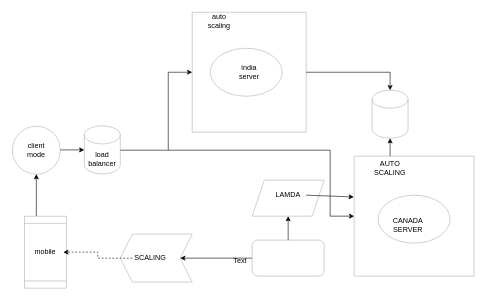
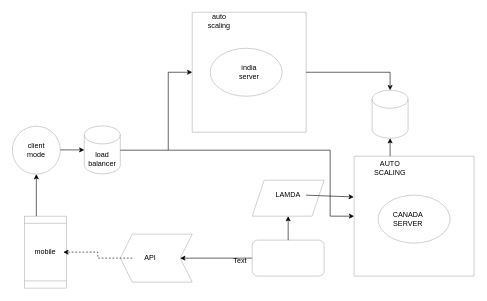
  <mxCell id="0" />
  <mxCell id="1" parent="0" />
  <mxCell id="2" value="" style="ellipse;whiteSpace=wrap;html=1;aspect=fixed;strokeColor=#B3B3B3;" vertex="1" parent="1"><mxGeometry x="20" y="210" width="80" height="80" as="geometry" /></mxCell>
  <mxCell id="3" value="client mode" style="text;html=1;strokeColor=none;fillColor=none;align=center;verticalAlign=middle;whiteSpace=wrap;rounded=0;" vertex="1" parent="1"><mxGeometry x="30" y="235" width="60" height="30" as="geometry" /></mxCell>
  <mxCell id="4" value="" style="endArrow=classic;html=1;rounded=0;" edge="1" parent="1" target="5"><mxGeometry width="50" height="50" relative="1" as="geometry"><mxPoint x="100" y="249.5" as="sourcePoint" /><mxPoint x="170" y="249.5" as="targetPoint" /><Array as="points" /></mxGeometry></mxCell>
  <mxCell id="5" value="" style="shape=cylinder3;whiteSpace=wrap;html=1;boundedLbl=1;backgroundOutline=1;size=15;strokeColor=#B3B3B3;" vertex="1" parent="1"><mxGeometry x="140" y="209.5" width="60" height="80" as="geometry" /></mxCell>
  <mxCell id="6" value="load balancer" style="text;html=1;strokeColor=none;fillColor=none;align=center;verticalAlign=middle;whiteSpace=wrap;rounded=0;" vertex="1" parent="1"><mxGeometry x="140" y="250" width="60" height="30" as="geometry" /></mxCell>
  <mxCell id="7" value="" style="endArrow=none;html=1;rounded=0;" edge="1" parent="1"><mxGeometry width="50" height="50" relative="1" as="geometry"><mxPoint x="200" y="250" as="sourcePoint" /><mxPoint x="280" y="250" as="targetPoint" /><Array as="points"><mxPoint x="200" y="250" /></Array></mxGeometry></mxCell>
  <mxCell id="8" value="" style="endArrow=none;html=1;rounded=0;" edge="1" parent="1"><mxGeometry width="50" height="50" relative="1" as="geometry"><mxPoint x="280" y="250" as="sourcePoint" /><mxPoint x="280" y="120" as="targetPoint" /></mxGeometry></mxCell>
  <mxCell id="9" value="" style="endArrow=classic;html=1;rounded=0;" edge="1" parent="1" target="10"><mxGeometry width="50" height="50" relative="1" as="geometry"><mxPoint x="280" y="120" as="sourcePoint" /><mxPoint x="360" y="120" as="targetPoint" /></mxGeometry></mxCell>
  <mxCell id="10" value="" style="swimlane;startSize=0;strokeColor=#B3B3B3;" vertex="1" parent="1"><mxGeometry x="320" y="20" width="190" height="200" as="geometry" /></mxCell>
  <mxCell id="11" value="auto scaling" style="text;html=1;strokeColor=none;fillColor=none;align=center;verticalAlign=middle;whiteSpace=wrap;rounded=0;" vertex="1" parent="10"><mxGeometry x="15" width="60" height="30" as="geometry" /></mxCell>
  <mxCell id="12" value="" style="ellipse;whiteSpace=wrap;html=1;strokeColor=#B3B3B3;" vertex="1" parent="10"><mxGeometry x="30" y="60" width="120" height="80" as="geometry" /></mxCell>
  <mxCell id="13" value="india server" style="text;html=1;strokeColor=none;fillColor=none;align=center;verticalAlign=middle;whiteSpace=wrap;rounded=0;" vertex="1" parent="10"><mxGeometry x="65" y="85" width="60" height="30" as="geometry" /></mxCell>
  <mxCell id="14" value="" style="endArrow=none;html=1;rounded=0;entryX=1;entryY=0.5;entryDx=0;entryDy=0;" edge="1" parent="1" target="10"><mxGeometry width="50" height="50" relative="1" as="geometry"><mxPoint x="650" y="120" as="sourcePoint" /><mxPoint x="420" y="220" as="targetPoint" /></mxGeometry></mxCell>
  <mxCell id="15" value="" style="endArrow=classic;html=1;rounded=0;" edge="1" parent="1" target="16"><mxGeometry width="50" height="50" relative="1" as="geometry"><mxPoint x="650" y="120" as="sourcePoint" /><mxPoint x="650" y="190" as="targetPoint" /></mxGeometry></mxCell>
  <mxCell id="16" value="" style="shape=cylinder3;whiteSpace=wrap;html=1;boundedLbl=1;backgroundOutline=1;size=15;strokeColor=#B3B3B3;" vertex="1" parent="1"><mxGeometry x="620" y="150" width="60" height="80" as="geometry" /></mxCell>
  <mxCell id="17" value="" style="shape=process;whiteSpace=wrap;html=1;backgroundOutline=1;strokeColor=#B3B3B3;direction=south;" vertex="1" parent="1"><mxGeometry x="40" y="360" width="70" height="120" as="geometry" /></mxCell>
  <mxCell id="18" value="mobile" style="text;html=1;strokeColor=none;fillColor=none;align=center;verticalAlign=middle;whiteSpace=wrap;rounded=0;" vertex="1" parent="1"><mxGeometry x="45" y="405" width="60" height="30" as="geometry" /></mxCell>
  <mxCell id="19" value="" style="endArrow=classic;html=1;rounded=0;entryX=0.5;entryY=1;entryDx=0;entryDy=0;" edge="1" parent="1" target="2"><mxGeometry width="50" height="50" relative="1" as="geometry"><mxPoint x="60" y="360" as="sourcePoint" /><mxPoint x="70" y="300" as="targetPoint" /></mxGeometry></mxCell>
  <mxCell id="20" value="" style="shape=step;perimeter=stepPerimeter;whiteSpace=wrap;html=1;fixedSize=1;strokeColor=#B3B3B3;direction=west;" vertex="1" parent="1"><mxGeometry x="200" y="390" width="120" height="80" as="geometry" /></mxCell>
  <mxCell id="21" value="" style="edgeStyle=orthogonalEdgeStyle;rounded=0;orthogonalLoop=1;jettySize=auto;html=1;dashed=1;" edge="1" parent="1" source="22" target="18"><mxGeometry relative="1" as="geometry" /></mxCell>
- <mxCell id="22" value="SCALING" style="text;html=1;strokeColor=none;fillColor=none;align=center;verticalAlign=middle;whiteSpace=wrap;rounded=0;" vertex="1" parent="1"><mxGeometry x="220" y="415" width="60" height="30" as="geometry" /></mxCell>
+ <mxCell id="22" value="API" style="text;html=1;strokeColor=none;fillColor=none;align=center;verticalAlign=middle;whiteSpace=wrap;rounded=0;" vertex="1" parent="1"><mxGeometry x="220" y="415" width="60" height="30" as="geometry" /></mxCell>
  <mxCell id="23" value="" style="endArrow=classic;html=1;rounded=0;" edge="1" parent="1" target="20"><mxGeometry width="50" height="50" relative="1" as="geometry"><mxPoint x="420" y="430" as="sourcePoint" /><mxPoint x="420" y="230" as="targetPoint" /></mxGeometry></mxCell>
  <mxCell id="24" value="" style="rounded=1;whiteSpace=wrap;html=1;strokeColor=#B3B3B3;" vertex="1" parent="1"><mxGeometry x="420" y="400" width="120" height="60" as="geometry" /></mxCell>
  <mxCell id="25" value="" style="endArrow=classic;html=1;rounded=0;exitX=0.5;exitY=0;exitDx=0;exitDy=0;" edge="1" parent="1" source="24"><mxGeometry width="50" height="50" relative="1" as="geometry"><mxPoint x="370" y="280" as="sourcePoint" /><mxPoint x="480" y="360" as="targetPoint" /></mxGeometry></mxCell>
  <mxCell id="26" value="" style="shape=parallelogram;perimeter=parallelogramPerimeter;whiteSpace=wrap;html=1;fixedSize=1;strokeColor=#B3B3B3;" vertex="1" parent="1"><mxGeometry x="420" y="300" width="120" height="60" as="geometry" /></mxCell>
  <mxCell id="27" value="LAMDA" style="text;html=1;strokeColor=none;fillColor=none;align=center;verticalAlign=middle;whiteSpace=wrap;rounded=0;" vertex="1" parent="1"><mxGeometry x="450" y="310" width="60" height="30" as="geometry" /></mxCell>
  <mxCell id="28" value="" style="endArrow=none;html=1;rounded=0;" edge="1" parent="1"><mxGeometry width="50" height="50" relative="1" as="geometry"><mxPoint x="280" y="250" as="sourcePoint" /><mxPoint x="550" y="250" as="targetPoint" /></mxGeometry></mxCell>
  <mxCell id="29" value="" style="endArrow=none;html=1;rounded=0;" edge="1" parent="1"><mxGeometry width="50" height="50" relative="1" as="geometry"><mxPoint x="550" y="360" as="sourcePoint" /><mxPoint x="550" y="250" as="targetPoint" /></mxGeometry></mxCell>
  <mxCell id="30" value="" style="endArrow=classic;html=1;rounded=0;" edge="1" parent="1" target="31"><mxGeometry width="50" height="50" relative="1" as="geometry"><mxPoint x="550" y="360" as="sourcePoint" /><mxPoint x="610" y="360" as="targetPoint" /></mxGeometry></mxCell>
  <mxCell id="31" value="" style="swimlane;startSize=0;strokeColor=#B3B3B3;" vertex="1" parent="1"><mxGeometry x="590" y="260" width="200" height="200" as="geometry" /></mxCell>
  <mxCell id="32" value="AUTO SCALING" style="text;html=1;strokeColor=none;fillColor=none;align=center;verticalAlign=middle;whiteSpace=wrap;rounded=0;" vertex="1" parent="31"><mxGeometry x="30" y="5" width="60" height="30" as="geometry" /></mxCell>
  <mxCell id="33" value="" style="ellipse;whiteSpace=wrap;html=1;strokeColor=#B3B3B3;" vertex="1" parent="31"><mxGeometry x="40" y="65" width="120" height="80" as="geometry" /></mxCell>
- <mxCell id="34" value="CANADA SERVER" style="text;html=1;strokeColor=none;fillColor=none;align=center;verticalAlign=middle;whiteSpace=wrap;rounded=0;" vertex="1" parent="31"><mxGeometry x="60" y="100" width="60" height="30" as="geometry" /></mxCell>
+ <mxCell id="34" value="CANADA SERVER" style="text;html=1;strokeColor=none;fillColor=none;align=center;verticalAlign=middle;whiteSpace=wrap;rounded=0;" vertex="1" parent="31"><mxGeometry x="60" y="90" width="60" height="30" as="geometry" /></mxCell>
  <mxCell id="35" value="Text" style="text;html=1;strokeColor=none;fillColor=none;align=center;verticalAlign=middle;whiteSpace=wrap;rounded=0;" vertex="1" parent="1"><mxGeometry x="370" y="420" width="60" height="30" as="geometry" /></mxCell>
  <mxCell id="36" value="" style="endArrow=classic;html=1;rounded=0;entryX=0.5;entryY=1;entryDx=0;entryDy=0;entryPerimeter=0;" edge="1" parent="1" target="16"><mxGeometry width="50" height="50" relative="1" as="geometry"><mxPoint x="650" y="260" as="sourcePoint" /><mxPoint x="440" y="140" as="targetPoint" /></mxGeometry></mxCell>
  <mxCell id="37" value="" style="endArrow=classic;html=1;rounded=0;exitX=1;exitY=0.5;exitDx=0;exitDy=0;entryX=-0.003;entryY=0.34;entryDx=0;entryDy=0;entryPerimeter=0;" edge="1" parent="1" source="27" target="31"><mxGeometry width="50" height="50" relative="1" as="geometry"><mxPoint x="390" y="190" as="sourcePoint" /><mxPoint x="440" y="140" as="targetPoint" /></mxGeometry></mxCell>
